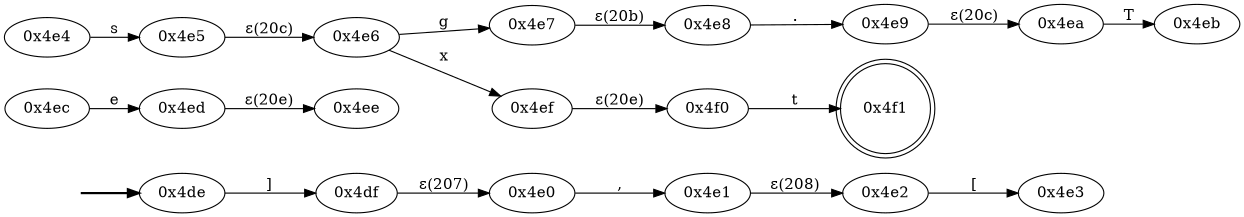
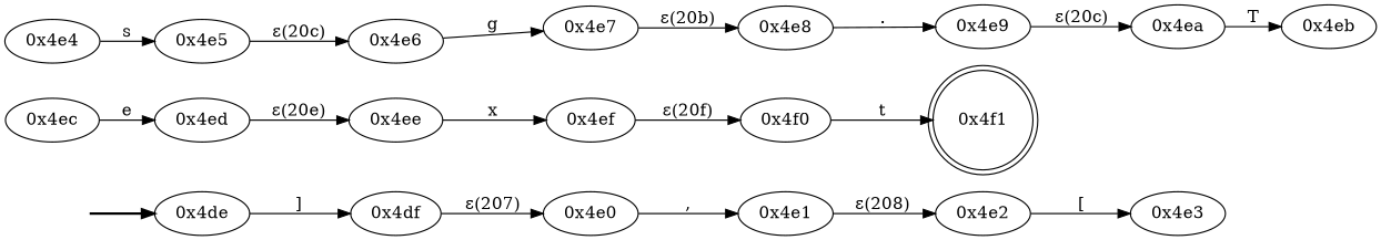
  digraph {
    rankdir=LR
    fake [style=invisible]
    "0x4de" [root=true]
    "0x4df"
    "0x4e0"
    "0x4e1"
    "0x4e2"
    "0x4e3"
    "0x4e4"
    "0x4e5"
    "0x4e6"
    "0x4e7"
    "0x4e8"
    "0x4e9"
    "0x4ea"
    "0x4eb"
    "0x4ec"
    "0x4ed"
    "0x4ee"
    "0x4ef"
    "0x4f0"
    "0x4f1" [shape=doublecircle]
    fake -> "0x4de" [style=bold]
    "0x4de" -> "0x4df" [label="]"]
    "0x4df" -> "0x4e0" [label="ε(207)"]
    "0x4e0" -> "0x4e1" [label=","]
    "0x4e1" -> "0x4e2" [label="ε(208)"]
    "0x4e2" -> "0x4e3" [label="["]
    "0x4e4" -> "0x4e5" [label=s]
    "0x4e5" -> "0x4e6" [label="ε(20c)"]
    "0x4e6" -> "0x4e7" [label=g]
    "0x4e7" -> "0x4e8" [label="ε(20b)"]
    "0x4e8" -> "0x4e9" [label="."]
    "0x4e9" -> "0x4ea" [label="ε(20c)"]
    "0x4ea" -> "0x4eb" [label=T]
    "0x4ec" -> "0x4ed" [label=e]
    "0x4ed" -> "0x4ee" [label="ε(20e)"]
-   "0x4e6" -> "0x4ef" [label=x]
-   "0x4ef" -> "0x4f0" [label="ε(20e)"]
+   "0x4ee" -> "0x4ef" [label=x]
+   "0x4ef" -> "0x4f0" [label="ε(20f)"]
    "0x4f0" -> "0x4f1" [label=t]
  }
